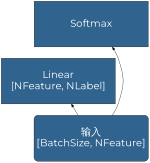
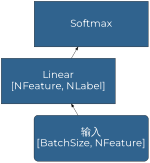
  digraph {
    fontname=Montserrat
    rankdir=BT
    node [color=Black fillcolor="#30638e" fontcolor=White fontname=Montserrat fontsize=32 shape=box style=filled]
    edge [fontname=Montserrat]
    n1 [height=2 label="输入\n[BatchSize, NFeature]" shape=Mrecord width=5]
    n2 [height=2 label="Linear\n[NFeature, NLabel]" width=5]
    n3 [height=2 label=Softmax width=5]
    n1 -> n2
-   n1 -> n3
+   n2 -> n3
  }
